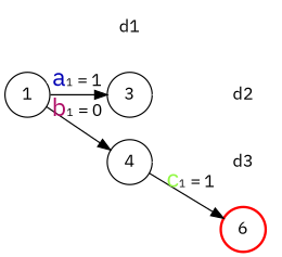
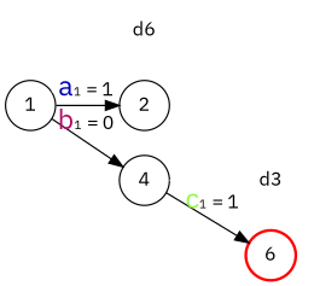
  digraph {
    fontname="IBM Plex Sans"
    ordering=out
    rankdir=LR
    splines=false
    node [fixedsize=true fontname="IBM Plex Sans" shape=circle]
    edge [fontname="IBM Plex Sans" labelfloat=true]
-   d1 [shape=none]
-   d2 [shape=none]
+   d1 [shape=none label=d6]
    d3 [shape=none]
    6 [color=red style=bold]
    1
-   3
+   3 [label=2]
    4
    1 -> d1 [color=white]
    1 -> 3 [label=<  <font point-size="20" color="#0000B4">a</font><font point-size="9">1</font> = 1>]
    1 -> 4 [label=<  <font point-size="20" color="#AF0D66">b</font><font point-size="9">1</font> = 0>]
-   3 -> d2 [color=white]
    4 -> d3 [color=white]
    4 -> 6 [label=<  <font point-size="20" color="#92F846">c</font><font point-size="9">1</font> = 1>]
  }
